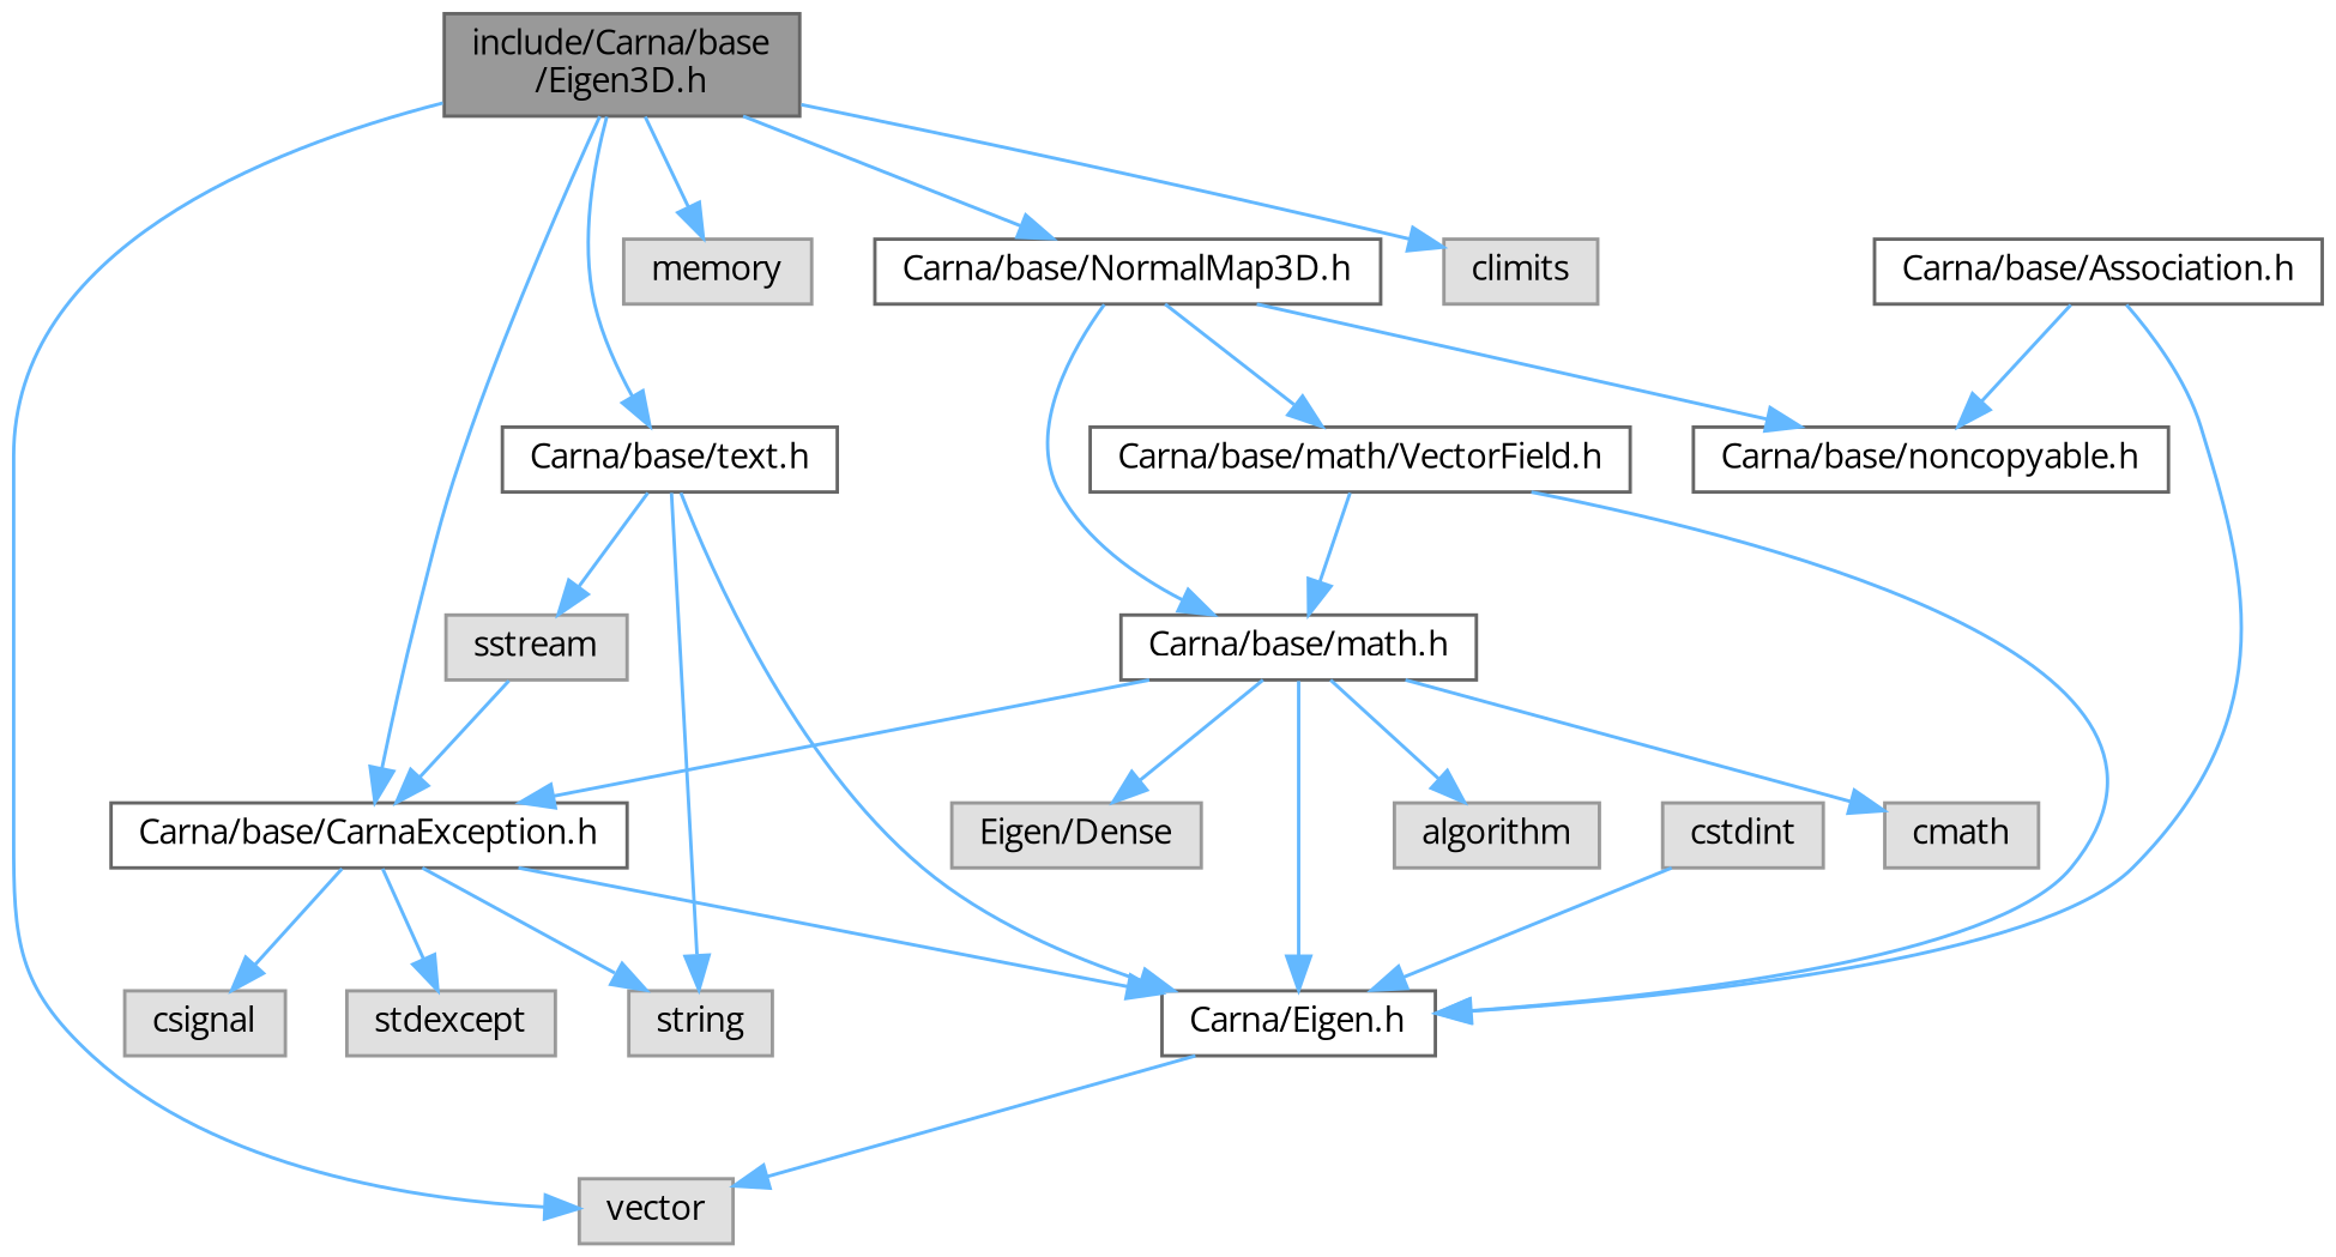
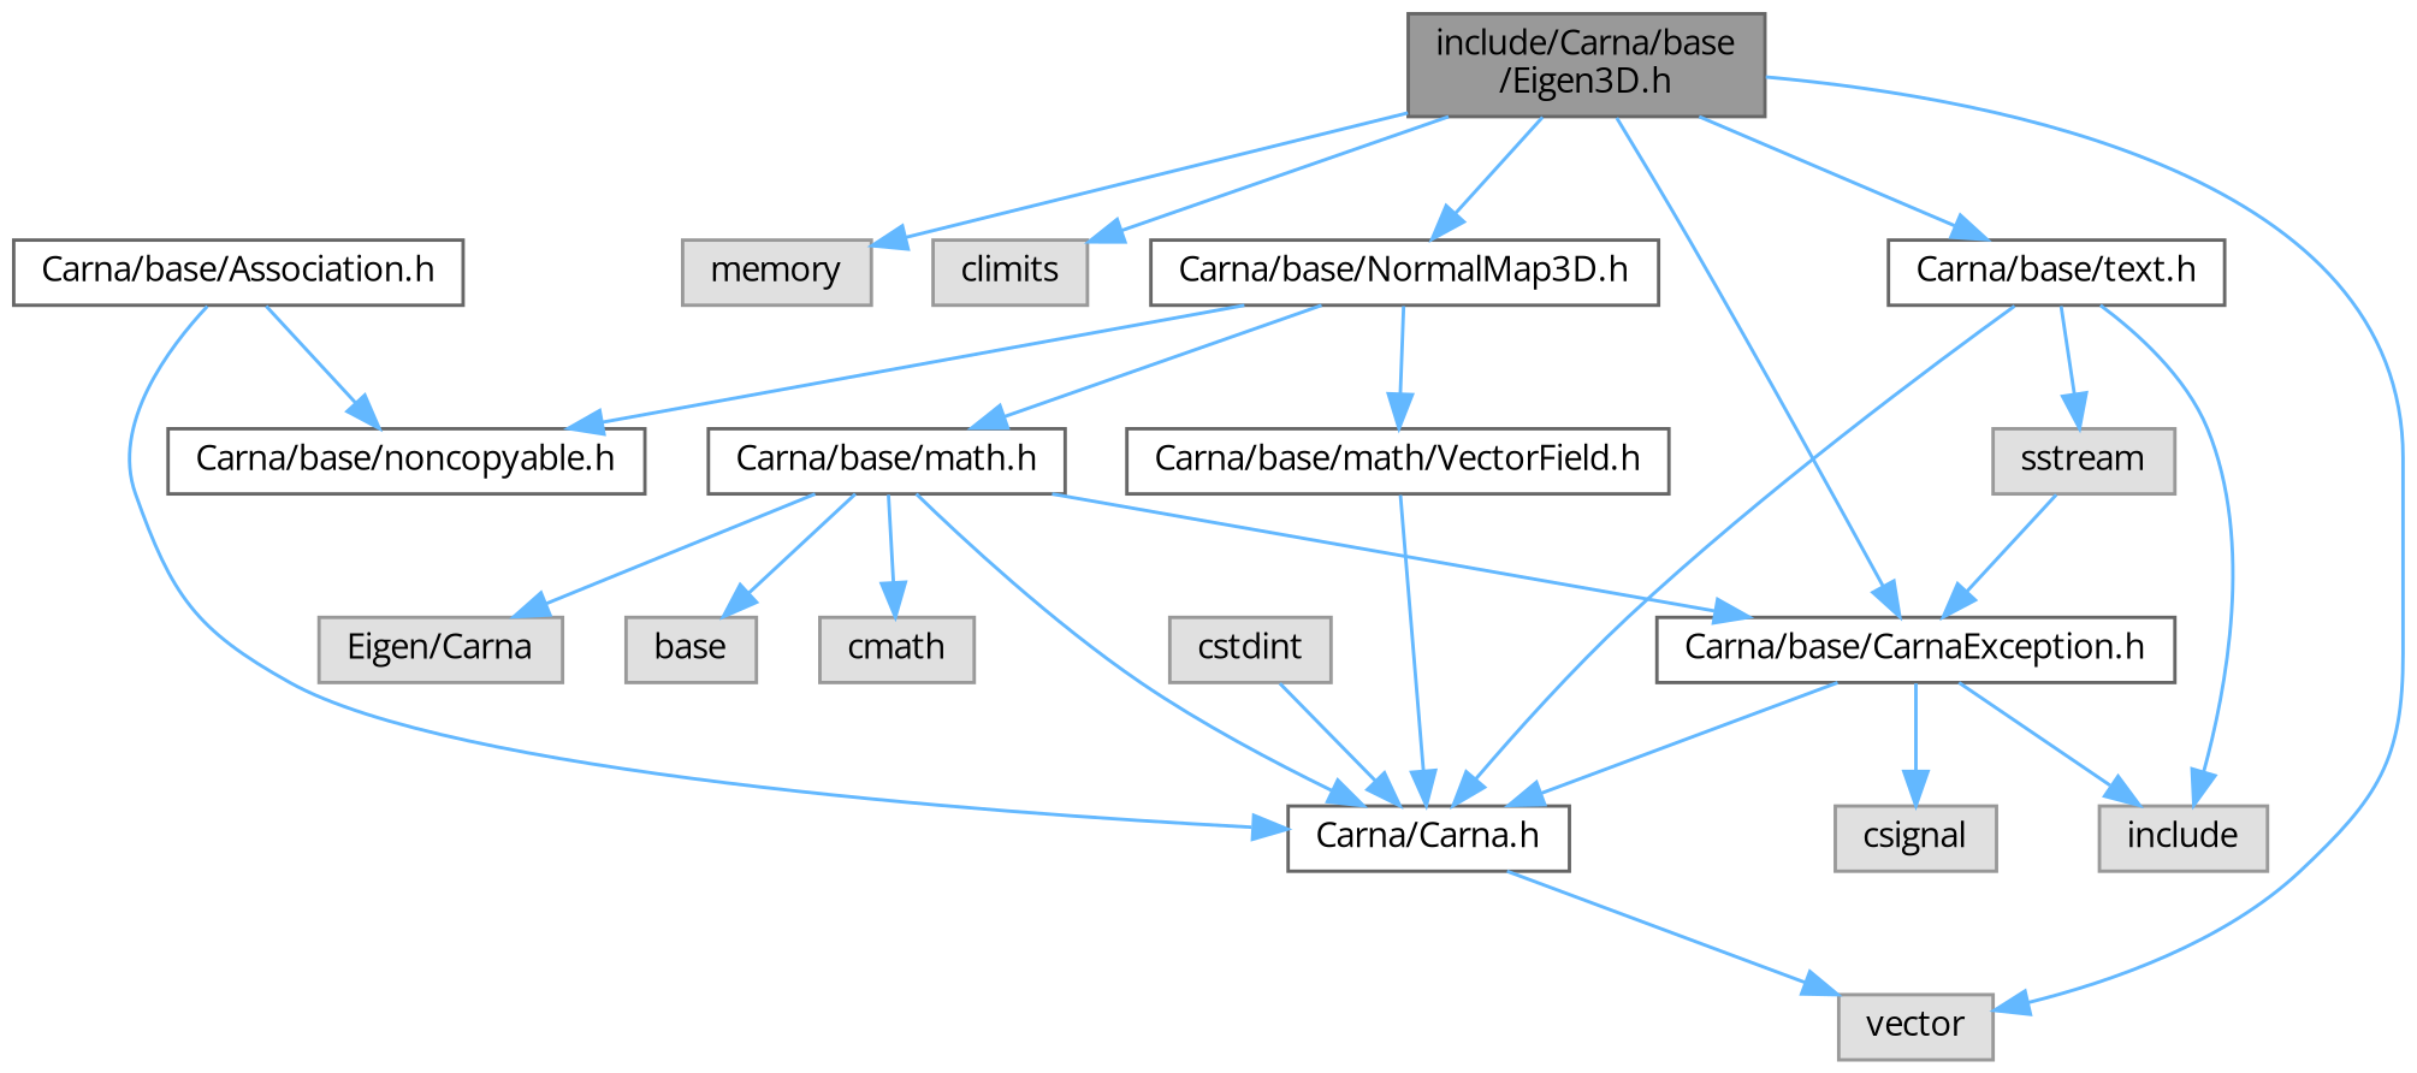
  digraph {
    fontname="Open Sans"
    node [color=grey60 fillcolor="#E0E0E0" fontname="Open Sans" fontsize=10 shape=box style=filled]
    edge [color=steelblue1 fontname="Open Sans" fontsize=10 labelfontname=Helvetica labelfontsize=10 style=solid]
    n1 [color=gray40 fillcolor=grey60 fontcolor=black height=0.2 label="include/Carna/base\l/Eigen3D.h" width=0.4]
    n2 [color=grey40 fillcolor=white height=0.2 label="Carna/base/NormalMap3D.h" width=0.4]
    n3 [height=0.2 label=vector width=0.4]
    n4 [color=grey40 fillcolor=white height=0.2 label="Carna/base/CarnaException.h" width=0.4]
    n5 [color=grey40 fillcolor=white height=0.2 label="Carna/base/text.h" width=0.4]
    n6 [height=0.2 label=memory width=0.4]
    n7 [height=0.2 label=climits width=0.4]
    n8 [color=grey40 fillcolor=white height=0.2 label="Carna/base/math/VectorField.h" width=0.4]
    n9 [color=grey40 fillcolor=white height=0.2 label="Carna/base/math.h" width=0.4]
    n10 [color=grey40 fillcolor=white height=0.2 label="Carna/base/noncopyable.h" width=0.4]
-   n11 [color=grey40 fillcolor=white height=0.2 label="Carna/Eigen.h" width=0.4]
-   n12 [height=0.2 label=string width=0.4]
-   n13 [height=0.2 label=stdexcept width=0.4]
+   n11 [color=grey40 fillcolor=white height=0.2 label="Carna/Carna.h" width=0.4]
+   n12 [height=0.2 label=include width=0.4]
    n14 [height=0.2 label=csignal width=0.4]
    n15 [height=0.2 label=sstream width=0.4]
-   n16 [height=0.2 label=algorithm width=0.4]
+   n16 [height=0.2 label=base width=0.4]
    n17 [height=0.2 label=cmath width=0.4]
-   n18 [height=0.2 label="Eigen/Dense" width=0.4]
+   n18 [height=0.2 label="Eigen/Carna" width=0.4]
    n19 [height=0.2 label=cstdint width=0.4]
    n20 [color=grey40 fillcolor=white height=0.2 label="Carna/base/Association.h" width=0.4]
    n1 -> n2
    n1 -> n3
    n1 -> n4
    n1 -> n5
    n1 -> n6
    n1 -> n7
    n2 -> n8
    n2 -> n9
    n2 -> n10
    n4 -> n11
    n4 -> n12
-   n4 -> n13
    n4 -> n14
    n5 -> n11
    n5 -> n12
    n5 -> n15
-   n8 -> n9
    n8 -> n11
    n9 -> n4
    n9 -> n11
    n9 -> n16
    n9 -> n17
    n9 -> n18
    n11 -> n3
    n15 -> n4
    n19 -> n11
    n20 -> n10
    n20 -> n11
  }
